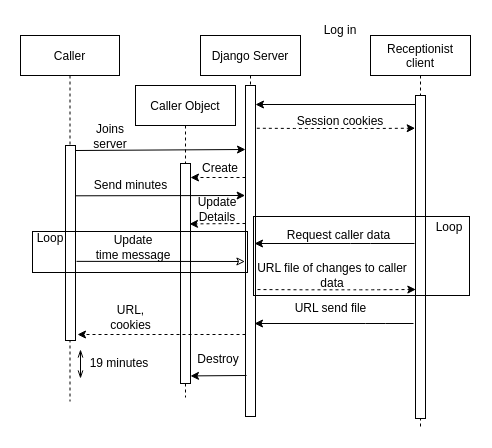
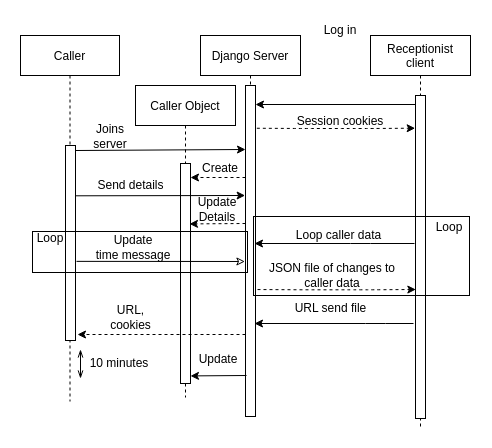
  <mxCell id="0" />
  <mxCell id="1" parent="0" />
  <mxCell id="2" value="Caller" style="shape=umlLifeline;perimeter=lifelinePerimeter;container=1;collapsible=0;recursiveResize=0;rounded=0;shadow=0;strokeWidth=1;" parent="1" vertex="1"><mxGeometry x="20" y="35" width="99" height="366" as="geometry" /></mxCell>
  <mxCell id="3" value="" style="points=[];perimeter=orthogonalPerimeter;rounded=0;shadow=0;strokeWidth=1;" parent="2" vertex="1"><mxGeometry x="45" y="110" width="10" height="195" as="geometry" /></mxCell>
  <mxCell id="4" value="Django Server" style="shape=umlLifeline;perimeter=lifelinePerimeter;container=1;collapsible=0;recursiveResize=0;rounded=0;shadow=0;strokeWidth=1;" parent="1" vertex="1"><mxGeometry x="200" y="35" width="100" height="381" as="geometry" /></mxCell>
  <mxCell id="5" value="" style="points=[];perimeter=orthogonalPerimeter;rounded=0;shadow=0;strokeWidth=1;" parent="4" vertex="1"><mxGeometry x="45" y="50" width="10" height="331" as="geometry" /></mxCell>
  <mxCell id="6" value="Receptionist &#10;client" style="shape=umlLifeline;perimeter=lifelinePerimeter;container=1;collapsible=0;recursiveResize=0;rounded=0;shadow=0;strokeWidth=1;" vertex="1" parent="1"><mxGeometry x="370" y="35" width="100" height="391" as="geometry" /></mxCell>
  <mxCell id="7" value="" style="points=[];perimeter=orthogonalPerimeter;rounded=0;shadow=0;strokeWidth=1;" vertex="1" parent="6"><mxGeometry x="45" y="60" width="10" height="323" as="geometry" /></mxCell>
  <mxCell id="8" value="" style="endArrow=classic;html=1;" edge="1" parent="1"><mxGeometry width="50" height="50" relative="1" as="geometry"><mxPoint x="415" y="104" as="sourcePoint" /><mxPoint x="255" y="104" as="targetPoint" /><Array as="points" /></mxGeometry></mxCell>
  <mxCell id="9" value="Log in" style="text;html=1;strokeColor=none;fillColor=none;align=center;verticalAlign=middle;whiteSpace=wrap;rounded=0;" vertex="1" parent="1"><mxGeometry x="320" y="20" width="40" height="20" as="geometry" /></mxCell>
  <mxCell id="10" value="" style="endArrow=classic;html=1;exitX=1.033;exitY=0.159;exitDx=0;exitDy=0;exitPerimeter=0;entryX=-0.133;entryY=0.135;entryDx=0;entryDy=0;entryPerimeter=0;dashed=1;" edge="1" parent="1"><mxGeometry width="50" height="50" relative="1" as="geometry"><mxPoint x="256.33" y="127.75" as="sourcePoint" /><mxPoint x="414.67" y="127.7" as="targetPoint" /><Array as="points"><mxPoint x="301" y="128" /><mxPoint x="331" y="128" /><mxPoint x="351" y="128" /><mxPoint x="371" y="128" /></Array></mxGeometry></mxCell>
  <mxCell id="11" value="Session cookies" style="text;html=1;strokeColor=none;fillColor=none;align=center;verticalAlign=middle;whiteSpace=wrap;rounded=0;" vertex="1" parent="1"><mxGeometry x="290" y="111" width="100" height="20" as="geometry" /></mxCell>
  <mxCell id="12" value="" style="endArrow=classic;html=1;" edge="1" parent="1"><mxGeometry width="50" height="50" relative="1" as="geometry"><mxPoint x="75" y="150" as="sourcePoint" /><mxPoint x="245" y="149" as="targetPoint" /></mxGeometry></mxCell>
  <mxCell id="13" value="Joins &lt;br&gt;server" style="text;html=1;strokeColor=none;fillColor=none;align=center;verticalAlign=middle;whiteSpace=wrap;rounded=0;" vertex="1" parent="1"><mxGeometry x="70" y="126" width="80" height="20" as="geometry" /></mxCell>
- <mxCell id="14" value="Send minutes" style="text;html=1;strokeColor=none;fillColor=none;align=center;verticalAlign=middle;whiteSpace=wrap;rounded=0;" vertex="1" parent="1"><mxGeometry x="92" y="175" width="77" height="20" as="geometry" /></mxCell>
+ <mxCell id="14" value="Send details" style="text;html=1;strokeColor=none;fillColor=none;align=center;verticalAlign=middle;whiteSpace=wrap;rounded=0;" vertex="1" parent="1"><mxGeometry x="92" y="175" width="77" height="20" as="geometry" /></mxCell>
  <mxCell id="15" value="" style="endArrow=classic;html=1;" edge="1" parent="1"><mxGeometry width="50" height="50" relative="1" as="geometry"><mxPoint x="414" y="243" as="sourcePoint" /><mxPoint x="254" y="243" as="targetPoint" /><Array as="points"><mxPoint x="360" y="243" /></Array></mxGeometry></mxCell>
- <mxCell id="16" value="Request caller data" style="text;html=1;strokeColor=none;fillColor=none;align=center;verticalAlign=middle;whiteSpace=wrap;rounded=0;" vertex="1" parent="1"><mxGeometry x="274.5" y="225" width="127" height="20" as="geometry" /></mxCell>
+ <mxCell id="16" value="Loop caller data" style="text;html=1;strokeColor=none;fillColor=none;align=center;verticalAlign=middle;whiteSpace=wrap;rounded=0;" vertex="1" parent="1"><mxGeometry x="274.5" y="225" width="127" height="20" as="geometry" /></mxCell>
  <mxCell id="17" value="" style="endArrow=classic;html=1;exitX=1.033;exitY=0.159;exitDx=0;exitDy=0;exitPerimeter=0;entryX=-0.133;entryY=0.135;entryDx=0;entryDy=0;entryPerimeter=0;dashed=1;" edge="1" parent="1"><mxGeometry width="50" height="50" relative="1" as="geometry"><mxPoint x="257" y="289.05" as="sourcePoint" /><mxPoint x="415.34" y="289" as="targetPoint" /><Array as="points"><mxPoint x="301.67" y="289.3" /><mxPoint x="331.67" y="289.3" /><mxPoint x="351.67" y="289.3" /><mxPoint x="371.67" y="289.3" /></Array></mxGeometry></mxCell>
- <mxCell id="18" value="URL file of changes to caller data" style="text;html=1;strokeColor=none;fillColor=none;align=center;verticalAlign=middle;whiteSpace=wrap;rounded=0;" vertex="1" parent="1"><mxGeometry x="254" y="265" width="156" height="20" as="geometry" /></mxCell>
+ <mxCell id="18" value="JSON file of changes to caller data" style="text;html=1;strokeColor=none;fillColor=none;align=center;verticalAlign=middle;whiteSpace=wrap;rounded=0;" vertex="1" parent="1"><mxGeometry x="254" y="265" width="156" height="20" as="geometry" /></mxCell>
  <mxCell id="19" value="Update &lt;br&gt;time message" style="text;html=1;strokeColor=none;fillColor=none;align=center;verticalAlign=middle;whiteSpace=wrap;rounded=0;" vertex="1" parent="1"><mxGeometry x="69" y="237" width="128" height="20" as="geometry" /></mxCell>
  <mxCell id="20" value="Caller Object" style="shape=umlLifeline;perimeter=lifelinePerimeter;container=1;collapsible=0;recursiveResize=0;rounded=0;shadow=0;strokeWidth=1;" vertex="1" parent="1"><mxGeometry x="135" y="85" width="100" height="312" as="geometry" /></mxCell>
  <mxCell id="21" value="" style="points=[];perimeter=orthogonalPerimeter;rounded=0;shadow=0;strokeWidth=1;" vertex="1" parent="20"><mxGeometry x="45" y="78" width="10" height="220" as="geometry" /></mxCell>
  <mxCell id="22" value="" style="endArrow=classic;html=1;dashed=1;" edge="1" parent="1"><mxGeometry width="50" height="50" relative="1" as="geometry"><mxPoint x="245" y="177" as="sourcePoint" /><mxPoint x="190" y="177" as="targetPoint" /></mxGeometry></mxCell>
  <mxCell id="23" value="Create" style="text;html=1;strokeColor=none;fillColor=none;align=center;verticalAlign=middle;whiteSpace=wrap;rounded=0;" vertex="1" parent="1"><mxGeometry x="200" y="158" width="40" height="20" as="geometry" /></mxCell>
  <mxCell id="24" value="" style="endArrow=classic;html=1;dashed=1;" edge="1" parent="1"><mxGeometry width="50" height="50" relative="1" as="geometry"><mxPoint x="245" y="223" as="sourcePoint" /><mxPoint x="189" y="223.42" as="targetPoint" /></mxGeometry></mxCell>
  <mxCell id="25" value="Update&lt;br&gt;Details" style="text;html=1;strokeColor=none;fillColor=none;align=center;verticalAlign=middle;whiteSpace=wrap;rounded=0;" vertex="1" parent="1"><mxGeometry x="197" y="199" width="40" height="20" as="geometry" /></mxCell>
  <mxCell id="26" value="" style="endArrow=classic;html=1;" edge="1" parent="1"><mxGeometry width="50" height="50" relative="1" as="geometry"><mxPoint x="246" y="375" as="sourcePoint" /><mxPoint x="190" y="375.42" as="targetPoint" /></mxGeometry></mxCell>
- <mxCell id="27" value="Destroy" style="text;html=1;strokeColor=none;fillColor=none;align=center;verticalAlign=middle;whiteSpace=wrap;rounded=0;" vertex="1" parent="1"><mxGeometry x="198" y="349" width="40" height="20" as="geometry" /></mxCell>
+ <mxCell id="27" value="Update" style="text;html=1;strokeColor=none;fillColor=none;align=center;verticalAlign=middle;whiteSpace=wrap;rounded=0;" vertex="1" parent="1"><mxGeometry x="198" y="349" width="40" height="20" as="geometry" /></mxCell>
  <mxCell id="28" value="" style="endArrow=classic;html=1;" edge="1" parent="1"><mxGeometry width="50" height="50" relative="1" as="geometry"><mxPoint x="413" y="323" as="sourcePoint" /><mxPoint x="254" y="323" as="targetPoint" /><Array as="points"><mxPoint x="375" y="323" /></Array></mxGeometry></mxCell>
  <mxCell id="29" value="URL send file" style="text;html=1;strokeColor=none;fillColor=none;align=center;verticalAlign=middle;whiteSpace=wrap;rounded=0;" vertex="1" parent="1"><mxGeometry x="284.5" y="298" width="91" height="20" as="geometry" /></mxCell>
  <mxCell id="30" value="" style="endArrow=classic;html=1;dashed=1;" edge="1" parent="1"><mxGeometry width="50" height="50" relative="1" as="geometry"><mxPoint x="245" y="334" as="sourcePoint" /><mxPoint x="77" y="334" as="targetPoint" /></mxGeometry></mxCell>
  <mxCell id="31" value="URL, cookies" style="text;html=1;strokeColor=none;fillColor=none;align=center;verticalAlign=middle;whiteSpace=wrap;rounded=0;" vertex="1" parent="1"><mxGeometry x="101" y="307" width="59" height="20" as="geometry" /></mxCell>
  <mxCell id="32" value="" style="endArrow=classic;html=1;exitX=1.003;exitY=0.059;exitDx=0;exitDy=0;exitPerimeter=0;entryX=-0.035;entryY=0.26;entryDx=0;entryDy=0;entryPerimeter=0;" edge="1" parent="1"><mxGeometry width="50" height="50" relative="1" as="geometry"><mxPoint x="75" y="195.31" as="sourcePoint" /><mxPoint x="244.62" y="195" as="targetPoint" /></mxGeometry></mxCell>
  <mxCell id="33" value="" style="endArrow=classic;html=1;exitX=1.059;exitY=0.558;exitDx=0;exitDy=0;exitPerimeter=0;endFill=0;" edge="1" parent="1"><mxGeometry width="50" height="50" relative="1" as="geometry"><mxPoint x="76" y="260.866" as="sourcePoint" /><mxPoint x="244.41" y="261" as="targetPoint" /></mxGeometry></mxCell>
  <mxCell id="34" value="" style="rounded=0;whiteSpace=wrap;html=1;fillColor=none;" vertex="1" parent="1"><mxGeometry x="32" y="231" width="215" height="41" as="geometry" /></mxCell>
  <mxCell id="35" value="Loop" style="text;html=1;strokeColor=none;fillColor=none;align=center;verticalAlign=middle;whiteSpace=wrap;rounded=0;" vertex="1" parent="1"><mxGeometry x="30" y="228" width="40" height="20" as="geometry" /></mxCell>
  <mxCell id="36" value="" style="rounded=0;whiteSpace=wrap;html=1;fillColor=none;" vertex="1" parent="1"><mxGeometry x="253" y="216" width="216" height="79" as="geometry" /></mxCell>
  <mxCell id="37" value="Loop" style="text;html=1;strokeColor=none;fillColor=none;align=center;verticalAlign=middle;whiteSpace=wrap;rounded=0;" vertex="1" parent="1"><mxGeometry x="429" y="217" width="40" height="20" as="geometry" /></mxCell>
  <mxCell id="38" value="" style="endArrow=openThin;startArrow=openThin;html=1;endFill=0;startFill=0;" edge="1" parent="1"><mxGeometry width="50" height="50" relative="1" as="geometry"><mxPoint x="80" y="378" as="sourcePoint" /><mxPoint x="80" y="349" as="targetPoint" /></mxGeometry></mxCell>
- <mxCell id="39" value="19 minutes" style="text;html=1;strokeColor=none;fillColor=none;align=center;verticalAlign=middle;whiteSpace=wrap;rounded=0;" vertex="1" parent="1"><mxGeometry x="83" y="353" width="72" height="20" as="geometry" /></mxCell>
+ <mxCell id="39" value="10 minutes" style="text;html=1;strokeColor=none;fillColor=none;align=center;verticalAlign=middle;whiteSpace=wrap;rounded=0;" vertex="1" parent="1"><mxGeometry x="83" y="353" width="72" height="20" as="geometry" /></mxCell>
